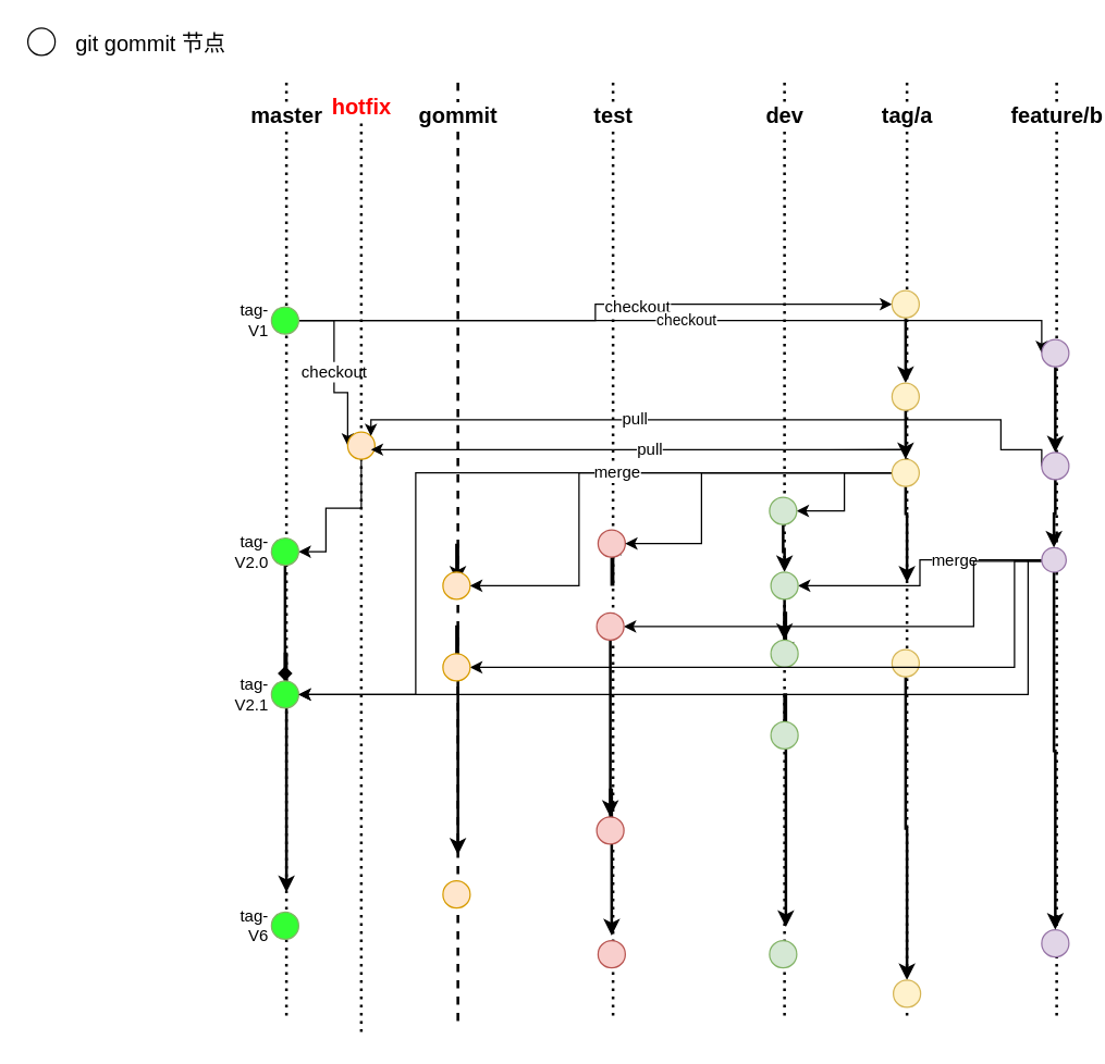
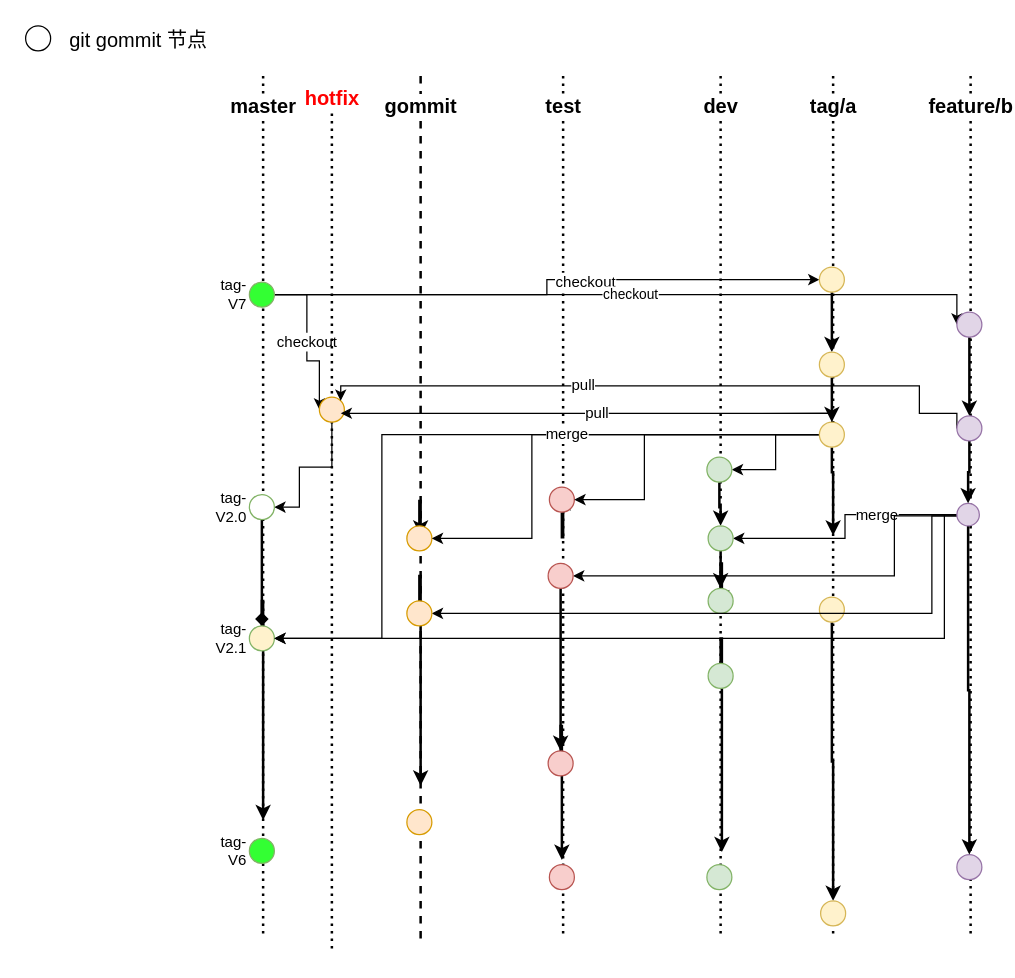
  <mxCell id="0" />
  <mxCell id="1" parent="0" />
  <mxCell id="2" value="test" style="line;strokeWidth=2;direction=south;html=1;fontStyle=1;dashed=1;dashPattern=1 2;fontSize=16;" parent="1" vertex="1"><mxGeometry x="445" y="60" width="10" height="690" as="geometry" /></mxCell>
  <mxCell id="3" style="edgeStyle=orthogonalEdgeStyle;rounded=0;orthogonalLoop=1;jettySize=auto;html=1;entryX=0.486;entryY=0.5;entryDx=0;entryDy=0;entryPerimeter=0;strokeWidth=2;fontSize=16;fontColor=#FF0000;" parent="1" source="4" target="2" edge="1"><mxGeometry relative="1" as="geometry" /></mxCell>
  <mxCell id="4" value="" style="ellipse;whiteSpace=wrap;html=1;aspect=fixed;strokeColor=#b85450;fillColor=#f8cecc;labelPosition=right;verticalLabelPosition=middle;align=left;verticalAlign=middle;" parent="1" vertex="1"><mxGeometry x="439" y="389" width="20" height="20" as="geometry" /></mxCell>
  <mxCell id="5" value="" style="ellipse;whiteSpace=wrap;html=1;aspect=fixed;strokeColor=#b85450;fillColor=#f8cecc;" parent="1" vertex="1"><mxGeometry x="439" y="691" width="20" height="20" as="geometry" /></mxCell>
  <mxCell id="6" value="dev" style="line;strokeWidth=2;direction=south;html=1;fontStyle=1;dashed=1;dashPattern=1 2;fontSize=16;" parent="1" vertex="1"><mxGeometry x="571" y="60" width="10" height="690" as="geometry" /></mxCell>
  <mxCell id="7" value="" style="ellipse;whiteSpace=wrap;html=1;aspect=fixed;strokeColor=#82b366;fillColor=#d5e8d4;" parent="1" vertex="1"><mxGeometry x="565" y="691" width="20" height="20" as="geometry" /></mxCell>
  <mxCell id="8" value="gommit" style="line;strokeWidth=2;direction=south;html=1;fontStyle=1;dashed=1;fontSize=16;" parent="1" vertex="1"><mxGeometry x="331" y="60" width="10" height="690" as="geometry" /></mxCell>
  <mxCell id="9" style="edgeStyle=orthogonalEdgeStyle;rounded=0;orthogonalLoop=1;jettySize=auto;html=1;entryX=0.533;entryY=0.5;entryDx=0;entryDy=0;entryPerimeter=0;strokeWidth=2;fontSize=16;fontColor=#FF0000;" parent="1" source="10" target="8" edge="1"><mxGeometry relative="1" as="geometry" /></mxCell>
  <mxCell id="10" value="" style="ellipse;whiteSpace=wrap;html=1;aspect=fixed;strokeColor=#d79b00;fillColor=#ffe6cc;labelPosition=right;verticalLabelPosition=middle;align=left;verticalAlign=middle;" parent="1" vertex="1"><mxGeometry x="325" y="420" width="20" height="20" as="geometry" /></mxCell>
  <mxCell id="11" value="" style="ellipse;whiteSpace=wrap;html=1;aspect=fixed;strokeColor=#d79b00;fillColor=#ffe6cc;" parent="1" vertex="1"><mxGeometry x="325" y="647" width="20" height="20" as="geometry" /></mxCell>
  <mxCell id="12" value="master" style="line;strokeWidth=2;direction=south;html=1;fontStyle=1;dashed=1;dashPattern=1 2;fontSize=16;" parent="1" vertex="1"><mxGeometry x="205" y="60" width="10" height="690" as="geometry" /></mxCell>
  <mxCell id="13" style="edgeStyle=orthogonalEdgeStyle;rounded=0;orthogonalLoop=1;jettySize=auto;html=1;entryX=0;entryY=0.5;entryDx=0;entryDy=0;strokeWidth=1;" parent="1" source="18" target="24" edge="1"><mxGeometry relative="1" as="geometry" /></mxCell>
  <mxCell id="14" value="checkout" style="edgeLabel;html=1;align=center;verticalAlign=middle;resizable=0;points=[];fontSize=12;fontColor=#000000;" parent="13" vertex="1" connectable="0"><mxGeometry x="0.161" y="-1" relative="1" as="geometry"><mxPoint as="offset" /></mxGeometry></mxCell>
  <mxCell id="15" value="checkout" style="edgeStyle=orthogonalEdgeStyle;rounded=0;orthogonalLoop=1;jettySize=auto;html=1;entryX=0;entryY=0.5;entryDx=0;entryDy=0;strokeWidth=1;" parent="1" source="18" target="30" edge="1"><mxGeometry relative="1" as="geometry"><Array as="points"><mxPoint x="765" y="235" /></Array></mxGeometry></mxCell>
  <mxCell id="16" value="checkout" style="edgeStyle=orthogonalEdgeStyle;rounded=0;orthogonalLoop=1;jettySize=auto;html=1;entryX=0;entryY=0.5;entryDx=0;entryDy=0;strokeWidth=1;fontSize=12;" parent="1" source="18" target="38" edge="1"><mxGeometry relative="1" as="geometry"><Array as="points"><mxPoint x="245" y="235" /><mxPoint x="245" y="288" /><mxPoint x="255" y="288" /></Array></mxGeometry></mxCell>
  <mxCell id="17" style="edgeStyle=orthogonalEdgeStyle;rounded=0;orthogonalLoop=1;jettySize=auto;html=1;entryX=0.5;entryY=0;entryDx=0;entryDy=0;strokeWidth=2;fontSize=16;fontColor=#FF0000;endArrow=diamond;" parent="1" source="71" target="20" edge="1"><mxGeometry relative="1" as="geometry" /></mxCell>
- <mxCell id="18" value="tag-V1" style="ellipse;whiteSpace=wrap;html=1;aspect=fixed;strokeColor=#82b366;fillColor=#33FF33;labelPosition=left;verticalLabelPosition=middle;align=right;verticalAlign=middle;" parent="1" vertex="1"><mxGeometry x="199" y="225" width="20" height="20" as="geometry" /></mxCell>
+ <mxCell id="18" value="tag-V7" style="ellipse;whiteSpace=wrap;html=1;aspect=fixed;strokeColor=#82b366;fillColor=#33FF33;labelPosition=left;verticalLabelPosition=middle;align=right;verticalAlign=middle;" parent="1" vertex="1"><mxGeometry x="199" y="225" width="20" height="20" as="geometry" /></mxCell>
  <mxCell id="19" style="edgeStyle=orthogonalEdgeStyle;rounded=0;orthogonalLoop=1;jettySize=auto;html=1;entryX=0.863;entryY=0.5;entryDx=0;entryDy=0;entryPerimeter=0;strokeWidth=2;fontSize=16;fontColor=#FF0000;" parent="1" source="20" target="12" edge="1"><mxGeometry relative="1" as="geometry" /></mxCell>
- <mxCell id="20" value="tag-V2.1" style="ellipse;whiteSpace=wrap;html=1;aspect=fixed;strokeColor=#82b366;fillColor=#33FF33;labelPosition=left;verticalLabelPosition=middle;align=right;verticalAlign=middle;" parent="1" vertex="1"><mxGeometry x="199" y="500" width="20" height="20" as="geometry" /></mxCell>
+ <mxCell id="20" value="tag-V2.1" style="ellipse;whiteSpace=wrap;html=1;aspect=fixed;strokeColor=#82b366;fillColor=#fff2cc;labelPosition=left;verticalLabelPosition=middle;align=right;verticalAlign=middle;" parent="1" vertex="1"><mxGeometry x="199" y="500" width="20" height="20" as="geometry" /></mxCell>
  <mxCell id="21" value="tag-V6" style="ellipse;whiteSpace=wrap;html=1;aspect=fixed;strokeColor=#82b366;fillColor=#33FF33;labelPosition=left;verticalLabelPosition=middle;align=right;verticalAlign=middle;" parent="1" vertex="1"><mxGeometry x="199" y="670" width="20" height="20" as="geometry" /></mxCell>
  <mxCell id="22" value="tag/a" style="line;strokeWidth=2;direction=south;html=1;fontStyle=1;dashed=1;dashPattern=1 2;fontSize=16;" parent="1" vertex="1"><mxGeometry x="661" y="60" width="10" height="690" as="geometry" /></mxCell>
  <mxCell id="23" value="" style="edgeStyle=orthogonalEdgeStyle;rounded=0;orthogonalLoop=1;jettySize=auto;html=1;strokeWidth=2;fontSize=16;" parent="1" source="24" target="55" edge="1"><mxGeometry relative="1" as="geometry"><Array as="points"><mxPoint x="665" y="281" /><mxPoint x="665" y="281" /></Array></mxGeometry></mxCell>
  <mxCell id="24" value="" style="ellipse;whiteSpace=wrap;html=1;aspect=fixed;strokeColor=#d6b656;fillColor=#fff2cc;labelPosition=right;verticalLabelPosition=middle;align=left;verticalAlign=middle;" parent="1" vertex="1"><mxGeometry x="655" y="213" width="20" height="20" as="geometry" /></mxCell>
  <mxCell id="25" style="edgeStyle=orthogonalEdgeStyle;rounded=0;orthogonalLoop=1;jettySize=auto;html=1;entryX=0.5;entryY=0;entryDx=0;entryDy=0;strokeWidth=2;fontSize=16;fontColor=#FF0000;" parent="1" source="26" target="27" edge="1"><mxGeometry relative="1" as="geometry" /></mxCell>
  <mxCell id="26" value="" style="ellipse;whiteSpace=wrap;html=1;aspect=fixed;strokeColor=#d6b656;fillColor=#fff2cc;labelPosition=right;verticalLabelPosition=middle;align=left;verticalAlign=middle;" parent="1" vertex="1"><mxGeometry x="655" y="477" width="20" height="20" as="geometry" /></mxCell>
  <mxCell id="27" value="" style="ellipse;whiteSpace=wrap;html=1;aspect=fixed;strokeColor=#d6b656;fillColor=#fff2cc;" parent="1" vertex="1"><mxGeometry x="656" y="720" width="20" height="20" as="geometry" /></mxCell>
  <mxCell id="28" value="&lt;font style=&quot;font-size: 16px&quot;&gt;feature/b&lt;/font&gt;" style="line;strokeWidth=2;direction=south;html=1;fontStyle=1;dashed=1;dashPattern=1 2;" parent="1" vertex="1"><mxGeometry x="771" y="60" width="10" height="690" as="geometry" /></mxCell>
  <mxCell id="29" style="edgeStyle=orthogonalEdgeStyle;rounded=0;orthogonalLoop=1;jettySize=auto;html=1;strokeWidth=2;fontSize=16;" parent="1" source="30" target="59" edge="1"><mxGeometry relative="1" as="geometry" /></mxCell>
  <mxCell id="30" value="" style="ellipse;whiteSpace=wrap;html=1;aspect=fixed;strokeColor=#9673a6;fillColor=#e1d5e7;labelPosition=right;verticalLabelPosition=middle;align=left;verticalAlign=middle;" parent="1" vertex="1"><mxGeometry x="765" y="249" width="20" height="20" as="geometry" /></mxCell>
  <mxCell id="31" value="" style="ellipse;whiteSpace=wrap;html=1;aspect=fixed;strokeColor=#9673a6;fillColor=#e1d5e7;" parent="1" vertex="1"><mxGeometry x="765" y="683" width="20" height="20" as="geometry" /></mxCell>
  <mxCell id="32" style="edgeStyle=orthogonalEdgeStyle;rounded=0;orthogonalLoop=1;jettySize=auto;html=1;entryX=0.614;entryY=0.4;entryDx=0;entryDy=0;entryPerimeter=0;strokeWidth=2;fontSize=16;fontColor=#FF0000;" parent="1" source="33" target="6" edge="1"><mxGeometry relative="1" as="geometry" /></mxCell>
  <mxCell id="33" value="" style="ellipse;whiteSpace=wrap;html=1;aspect=fixed;strokeColor=#82b366;fillColor=#d5e8d4;labelPosition=right;verticalLabelPosition=middle;align=left;verticalAlign=middle;" parent="1" vertex="1"><mxGeometry x="566" y="470" width="20" height="20" as="geometry" /></mxCell>
  <mxCell id="34" style="edgeStyle=orthogonalEdgeStyle;rounded=0;orthogonalLoop=1;jettySize=auto;html=1;entryX=0.909;entryY=0.6;entryDx=0;entryDy=0;entryPerimeter=0;strokeWidth=2;fontSize=16;fontColor=#FF0000;" parent="1" source="35" target="2" edge="1"><mxGeometry relative="1" as="geometry" /></mxCell>
  <mxCell id="35" value="" style="ellipse;whiteSpace=wrap;html=1;aspect=fixed;strokeColor=#b85450;fillColor=#f8cecc;labelPosition=right;verticalLabelPosition=middle;align=left;verticalAlign=middle;" parent="1" vertex="1"><mxGeometry x="438" y="600" width="20" height="20" as="geometry" /></mxCell>
  <mxCell id="36" value="hotfix" style="line;strokeWidth=2;direction=south;html=1;fontStyle=1;dashed=1;dashPattern=1 2;verticalAlign=bottom;labelPosition=center;verticalLabelPosition=top;align=center;fontSize=16;fontColor=#FF0000;fillColor=#FF0000;" parent="1" vertex="1"><mxGeometry x="260" y="90" width="10" height="670" as="geometry" /></mxCell>
  <mxCell id="37" style="edgeStyle=orthogonalEdgeStyle;rounded=0;orthogonalLoop=1;jettySize=auto;html=1;entryX=1;entryY=0.5;entryDx=0;entryDy=0;strokeWidth=1;fontSize=12;fontColor=#000000;" parent="1" source="38" target="71" edge="1"><mxGeometry relative="1" as="geometry"><Array as="points"><mxPoint x="265" y="373" /><mxPoint x="239" y="373" /><mxPoint x="239" y="405" /></Array></mxGeometry></mxCell>
  <mxCell id="38" value="" style="ellipse;whiteSpace=wrap;html=1;aspect=fixed;strokeColor=#d79b00;fillColor=#ffe6cc;labelPosition=right;verticalLabelPosition=middle;align=left;verticalAlign=middle;" parent="1" vertex="1"><mxGeometry x="255" y="317" width="20" height="20" as="geometry" /></mxCell>
  <mxCell id="39" style="edgeStyle=orthogonalEdgeStyle;rounded=0;orthogonalLoop=1;jettySize=auto;html=1;entryX=1;entryY=0.5;entryDx=0;entryDy=0;strokeWidth=1;fontSize=16;fontColor=#FF0000;" parent="1" source="46" target="65" edge="1"><mxGeometry relative="1" as="geometry" /></mxCell>
  <mxCell id="40" style="edgeStyle=orthogonalEdgeStyle;rounded=0;orthogonalLoop=1;jettySize=auto;html=1;entryX=1;entryY=0.5;entryDx=0;entryDy=0;strokeWidth=1;fontSize=16;fontColor=#FF0000;" parent="1" source="46" target="4" edge="1"><mxGeometry relative="1" as="geometry"><Array as="points"><mxPoint x="515" y="347" /><mxPoint x="515" y="399" /></Array></mxGeometry></mxCell>
  <mxCell id="41" style="edgeStyle=orthogonalEdgeStyle;rounded=0;orthogonalLoop=1;jettySize=auto;html=1;entryX=1;entryY=0.5;entryDx=0;entryDy=0;strokeWidth=1;fontSize=16;fontColor=#FF0000;" parent="1" source="46" target="10" edge="1"><mxGeometry relative="1" as="geometry"><Array as="points"><mxPoint x="425" y="347" /><mxPoint x="425" y="430" /></Array></mxGeometry></mxCell>
  <mxCell id="42" style="edgeStyle=orthogonalEdgeStyle;rounded=0;orthogonalLoop=1;jettySize=auto;html=1;entryX=1;entryY=0.5;entryDx=0;entryDy=0;strokeWidth=1;fontSize=16;fontColor=#FF0000;" parent="1" source="46" target="20" edge="1"><mxGeometry relative="1" as="geometry"><Array as="points"><mxPoint x="305" y="347" /><mxPoint x="305" y="510" /></Array></mxGeometry></mxCell>
  <mxCell id="43" value="merge" style="edgeLabel;html=1;align=center;verticalAlign=middle;resizable=0;points=[];fontSize=12;fontColor=#000000;" parent="42" vertex="1" connectable="0"><mxGeometry x="-0.322" y="-1" relative="1" as="geometry"><mxPoint as="offset" /></mxGeometry></mxCell>
  <mxCell id="44" style="edgeStyle=orthogonalEdgeStyle;rounded=0;orthogonalLoop=1;jettySize=auto;html=1;entryX=0.533;entryY=0.5;entryDx=0;entryDy=0;entryPerimeter=0;strokeWidth=2;fontSize=16;fontColor=#FF0000;" parent="1" source="46" target="22" edge="1"><mxGeometry relative="1" as="geometry" /></mxCell>
  <mxCell id="45" value="pull" style="edgeStyle=orthogonalEdgeStyle;rounded=0;orthogonalLoop=1;jettySize=auto;html=1;entryX=1;entryY=0;entryDx=0;entryDy=0;strokeWidth=1;fontSize=12;fontColor=#000000;" parent="1" edge="1"><mxGeometry relative="1" as="geometry"><mxPoint x="665" y="347" as="sourcePoint" /><mxPoint x="272.071" y="329.929" as="targetPoint" /><Array as="points"><mxPoint x="665" y="330" /></Array></mxGeometry></mxCell>
  <mxCell id="46" value="" style="ellipse;whiteSpace=wrap;html=1;aspect=fixed;strokeColor=#d6b656;fillColor=#fff2cc;labelPosition=right;verticalLabelPosition=middle;align=left;verticalAlign=middle;" parent="1" vertex="1"><mxGeometry x="655" y="337" width="20" height="20" as="geometry" /></mxCell>
  <mxCell id="47" style="edgeStyle=orthogonalEdgeStyle;rounded=0;orthogonalLoop=1;jettySize=auto;html=1;entryX=1;entryY=0.5;entryDx=0;entryDy=0;strokeWidth=1;fontSize=16;fontColor=#FF0000;" parent="1" source="53" target="67" edge="1"><mxGeometry relative="1" as="geometry" /></mxCell>
  <mxCell id="48" value="merge" style="edgeLabel;html=1;align=center;verticalAlign=middle;resizable=0;points=[];fontSize=12;fontColor=#000000;" parent="47" vertex="1" connectable="0"><mxGeometry x="-0.343" relative="1" as="geometry"><mxPoint as="offset" /></mxGeometry></mxCell>
  <mxCell id="49" style="edgeStyle=orthogonalEdgeStyle;rounded=0;orthogonalLoop=1;jettySize=auto;html=1;entryX=1;entryY=0.5;entryDx=0;entryDy=0;strokeWidth=1;fontSize=16;fontColor=#FF0000;" parent="1" source="53" target="69" edge="1"><mxGeometry relative="1" as="geometry"><Array as="points"><mxPoint x="715" y="412" /><mxPoint x="715" y="460" /></Array></mxGeometry></mxCell>
  <mxCell id="50" style="edgeStyle=orthogonalEdgeStyle;rounded=0;orthogonalLoop=1;jettySize=auto;html=1;entryX=1;entryY=0.5;entryDx=0;entryDy=0;strokeWidth=1;fontSize=16;fontColor=#FF0000;" parent="1" source="53" target="61" edge="1"><mxGeometry relative="1" as="geometry"><Array as="points"><mxPoint x="745" y="412" /><mxPoint x="745" y="490" /></Array></mxGeometry></mxCell>
  <mxCell id="51" style="edgeStyle=orthogonalEdgeStyle;rounded=0;orthogonalLoop=1;jettySize=auto;html=1;strokeWidth=2;fontSize=16;fontColor=#FF0000;" parent="1" source="53" target="31" edge="1"><mxGeometry relative="1" as="geometry" /></mxCell>
  <mxCell id="52" style="edgeStyle=orthogonalEdgeStyle;rounded=0;orthogonalLoop=1;jettySize=auto;html=1;entryX=1;entryY=0.5;entryDx=0;entryDy=0;strokeWidth=1;fontSize=12;fontColor=#000000;" parent="1" source="53" target="20" edge="1"><mxGeometry relative="1" as="geometry"><Array as="points"><mxPoint x="755" y="411" /><mxPoint x="755" y="510" /></Array></mxGeometry></mxCell>
  <mxCell id="53" value="" style="ellipse;whiteSpace=wrap;html=1;aspect=fixed;strokeColor=#9673a6;fillColor=#e1d5e7;labelPosition=right;verticalLabelPosition=middle;align=left;verticalAlign=middle;" parent="1" vertex="1"><mxGeometry x="765" y="402" width="18" height="18" as="geometry" /></mxCell>
  <mxCell id="54" value="" style="edgeStyle=orthogonalEdgeStyle;rounded=0;orthogonalLoop=1;jettySize=auto;html=1;strokeWidth=2;fontSize=16;" parent="1" source="55" target="46" edge="1"><mxGeometry relative="1" as="geometry" /></mxCell>
  <mxCell id="55" value="" style="ellipse;whiteSpace=wrap;html=1;aspect=fixed;strokeColor=#d6b656;fillColor=#fff2cc;labelPosition=right;verticalLabelPosition=middle;align=left;verticalAlign=middle;" parent="1" vertex="1"><mxGeometry x="655" y="281" width="20" height="20" as="geometry" /></mxCell>
  <mxCell id="56" style="edgeStyle=orthogonalEdgeStyle;rounded=0;orthogonalLoop=1;jettySize=auto;html=1;entryX=0.5;entryY=0;entryDx=0;entryDy=0;strokeWidth=2;fontSize=16;" parent="1" source="59" target="53" edge="1"><mxGeometry relative="1" as="geometry" /></mxCell>
  <mxCell id="57" style="edgeStyle=orthogonalEdgeStyle;rounded=0;orthogonalLoop=1;jettySize=auto;html=1;entryX=1;entryY=0;entryDx=0;entryDy=0;strokeWidth=1;fontSize=12;fontColor=#000000;exitX=0;exitY=0.5;exitDx=0;exitDy=0;" parent="1" source="59" target="38" edge="1"><mxGeometry relative="1" as="geometry"><mxPoint x="765" y="330" as="sourcePoint" /><mxPoint x="272.071" y="307.929" as="targetPoint" /><Array as="points"><mxPoint x="765" y="330" /><mxPoint x="735" y="330" /><mxPoint x="735" y="308" /><mxPoint x="272" y="308" /></Array></mxGeometry></mxCell>
  <mxCell id="58" value="pull" style="edgeLabel;html=1;align=center;verticalAlign=middle;resizable=0;points=[];fontSize=12;fontColor=#000000;" parent="57" vertex="1" connectable="0"><mxGeometry x="0.239" y="-1" relative="1" as="geometry"><mxPoint as="offset" /></mxGeometry></mxCell>
  <mxCell id="59" value="" style="ellipse;whiteSpace=wrap;html=1;aspect=fixed;strokeColor=#9673a6;fillColor=#e1d5e7;labelPosition=right;verticalLabelPosition=middle;align=left;verticalAlign=middle;" parent="1" vertex="1"><mxGeometry x="765" y="332" width="20" height="20" as="geometry" /></mxCell>
  <mxCell id="60" style="edgeStyle=orthogonalEdgeStyle;rounded=0;orthogonalLoop=1;jettySize=auto;html=1;entryX=0.823;entryY=0.5;entryDx=0;entryDy=0;entryPerimeter=0;strokeWidth=2;fontSize=16;fontColor=#FF0000;" parent="1" source="61" target="8" edge="1"><mxGeometry relative="1" as="geometry" /></mxCell>
  <mxCell id="61" value="" style="ellipse;whiteSpace=wrap;html=1;aspect=fixed;strokeColor=#d79b00;fillColor=#ffe6cc;labelPosition=right;verticalLabelPosition=middle;align=left;verticalAlign=middle;" parent="1" vertex="1"><mxGeometry x="325" y="480" width="20" height="20" as="geometry" /></mxCell>
  <mxCell id="62" style="edgeStyle=orthogonalEdgeStyle;rounded=0;orthogonalLoop=1;jettySize=auto;html=1;entryX=0.9;entryY=0.4;entryDx=0;entryDy=0;entryPerimeter=0;strokeWidth=2;fontSize=16;fontColor=#FF0000;" parent="1" source="63" target="6" edge="1"><mxGeometry relative="1" as="geometry" /></mxCell>
  <mxCell id="63" value="" style="ellipse;whiteSpace=wrap;html=1;aspect=fixed;strokeColor=#82b366;fillColor=#d5e8d4;labelPosition=right;verticalLabelPosition=middle;align=left;verticalAlign=middle;" parent="1" vertex="1"><mxGeometry x="566" y="530" width="20" height="20" as="geometry" /></mxCell>
  <mxCell id="64" style="edgeStyle=orthogonalEdgeStyle;rounded=0;orthogonalLoop=1;jettySize=auto;html=1;strokeWidth=2;fontSize=16;fontColor=#FF0000;" parent="1" source="65" target="67" edge="1"><mxGeometry relative="1" as="geometry" /></mxCell>
  <mxCell id="65" value="" style="ellipse;whiteSpace=wrap;html=1;aspect=fixed;strokeColor=#82b366;fillColor=#d5e8d4;labelPosition=right;verticalLabelPosition=middle;align=left;verticalAlign=middle;" parent="1" vertex="1"><mxGeometry x="565" y="365" width="20" height="20" as="geometry" /></mxCell>
  <mxCell id="66" style="edgeStyle=orthogonalEdgeStyle;rounded=0;orthogonalLoop=1;jettySize=auto;html=1;entryX=0.5;entryY=0;entryDx=0;entryDy=0;strokeWidth=2;fontSize=16;fontColor=#FF0000;" parent="1" source="67" target="33" edge="1"><mxGeometry relative="1" as="geometry" /></mxCell>
  <mxCell id="67" value="" style="ellipse;whiteSpace=wrap;html=1;aspect=fixed;strokeColor=#82b366;fillColor=#d5e8d4;labelPosition=right;verticalLabelPosition=middle;align=left;verticalAlign=middle;" parent="1" vertex="1"><mxGeometry x="566" y="420" width="20" height="20" as="geometry" /></mxCell>
  <mxCell id="68" style="edgeStyle=orthogonalEdgeStyle;rounded=0;orthogonalLoop=1;jettySize=auto;html=1;strokeWidth=2;fontSize=16;fontColor=#FF0000;" parent="1" source="69" target="35" edge="1"><mxGeometry relative="1" as="geometry" /></mxCell>
  <mxCell id="69" value="" style="ellipse;whiteSpace=wrap;html=1;aspect=fixed;strokeColor=#b85450;fillColor=#f8cecc;labelPosition=right;verticalLabelPosition=middle;align=left;verticalAlign=middle;" parent="1" vertex="1"><mxGeometry x="438" y="450" width="20" height="20" as="geometry" /></mxCell>
  <mxCell id="70" value="   git gommit 节点" style="ellipse;aspect=fixed;fillColor=#FFFFFF;fontSize=16;labelPosition=right;verticalLabelPosition=middle;align=left;verticalAlign=middle;textDirection=ltr;" parent="1" vertex="1"><mxGeometry x="20" y="20" width="20" height="20" as="geometry" /></mxCell>
- <mxCell id="71" value="tag-V2.0" style="ellipse;whiteSpace=wrap;html=1;aspect=fixed;strokeColor=#82b366;fillColor=#33FF33;labelPosition=left;verticalLabelPosition=middle;align=right;verticalAlign=middle;" parent="1" vertex="1"><mxGeometry x="199" y="395" width="20" height="20" as="geometry" /></mxCell>
+ <mxCell id="71" value="tag-V2.0" style="ellipse;whiteSpace=wrap;html=1;aspect=fixed;strokeColor=#82b366;fillColor=#ffffff;labelPosition=left;verticalLabelPosition=middle;align=right;verticalAlign=middle;" parent="1" vertex="1"><mxGeometry x="199" y="395" width="20" height="20" as="geometry" /></mxCell>
